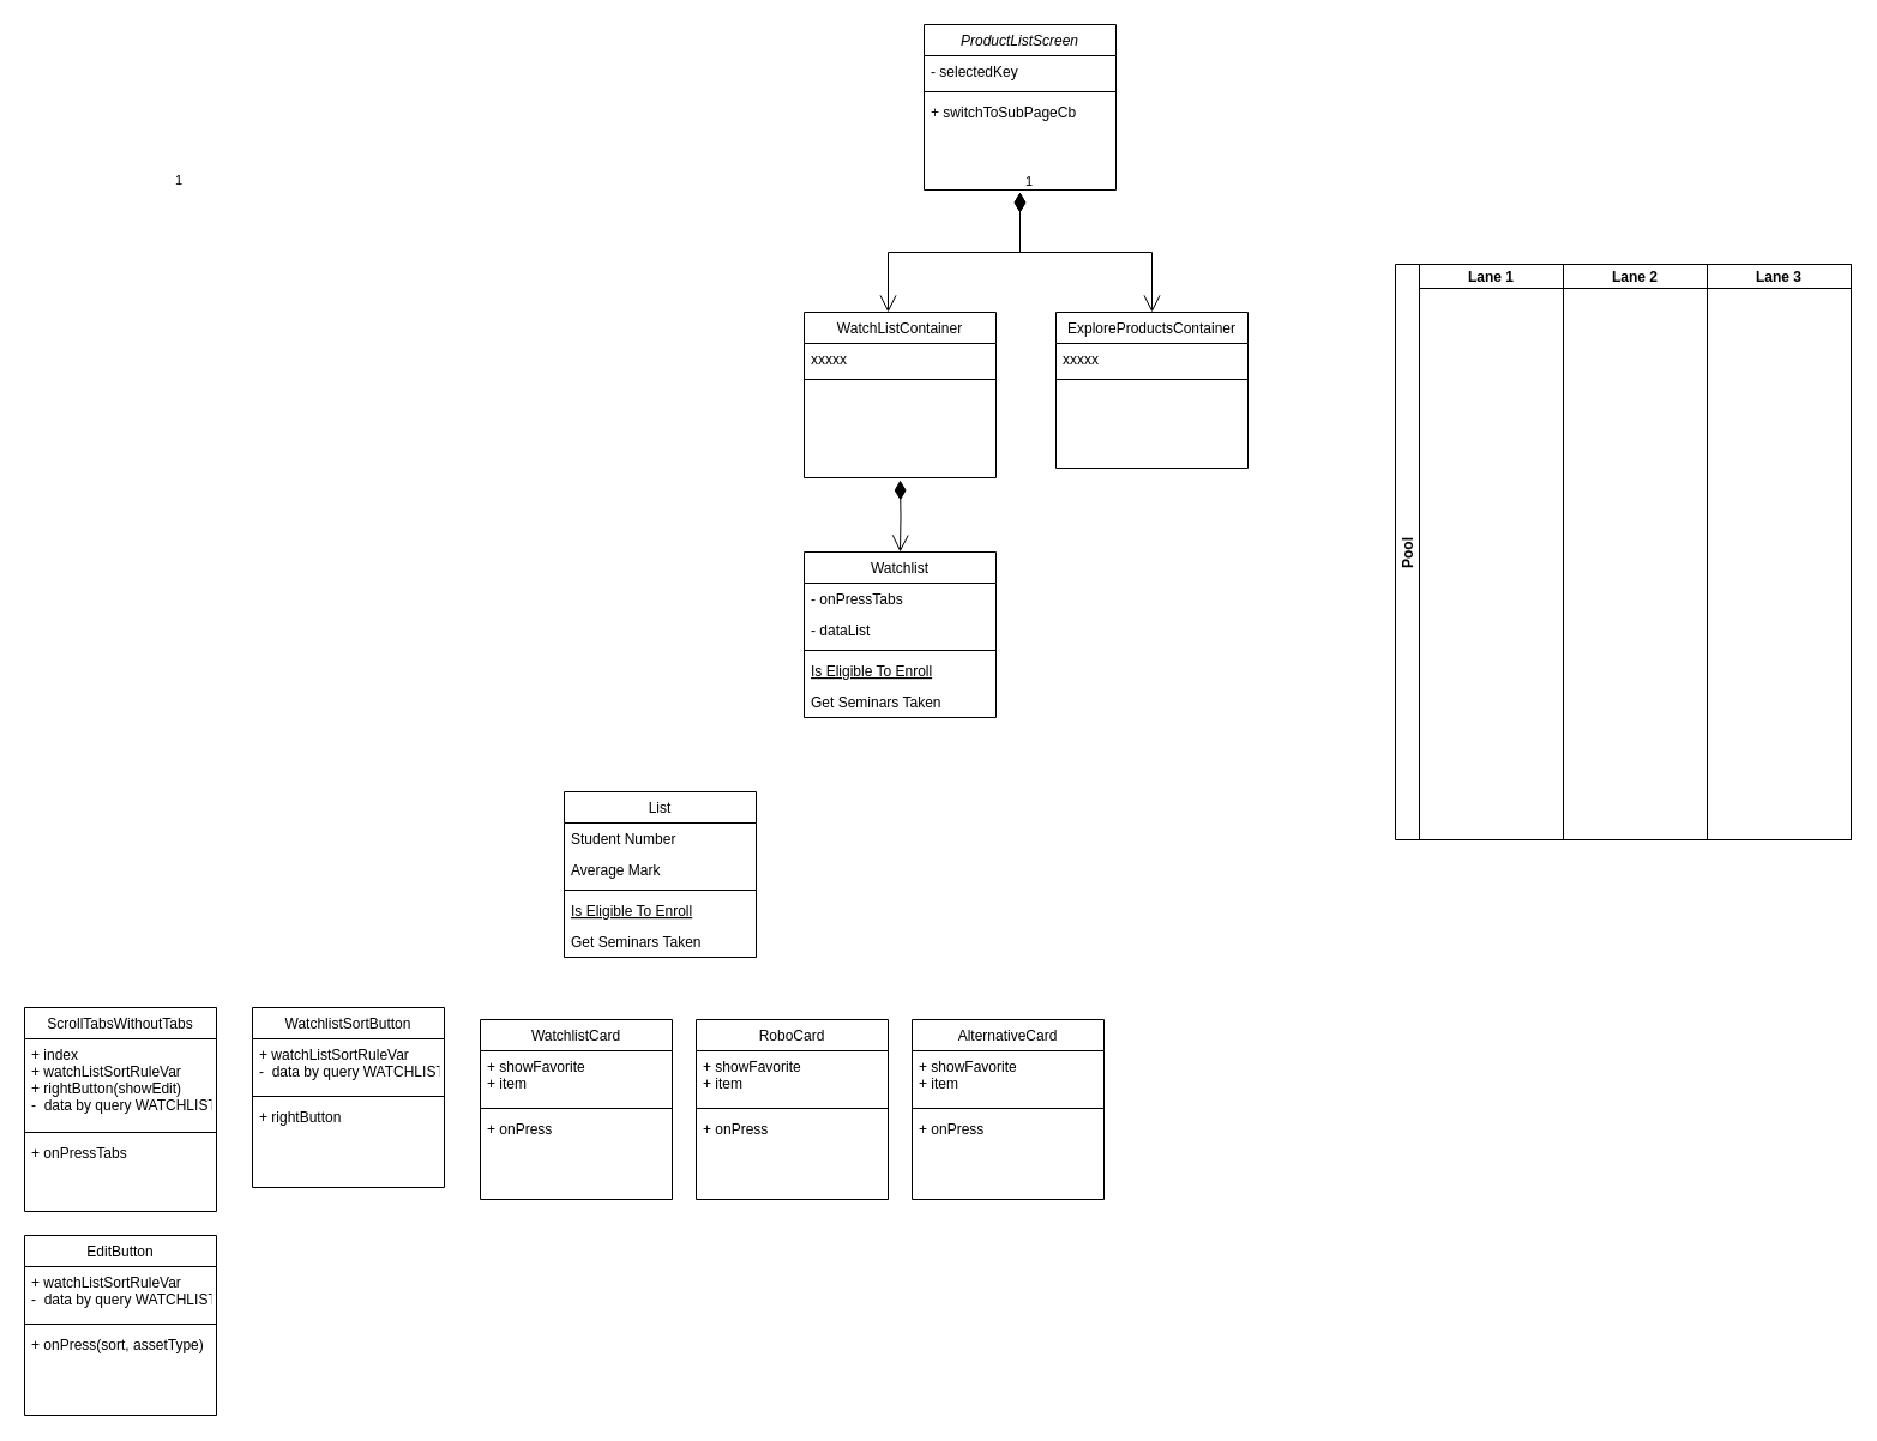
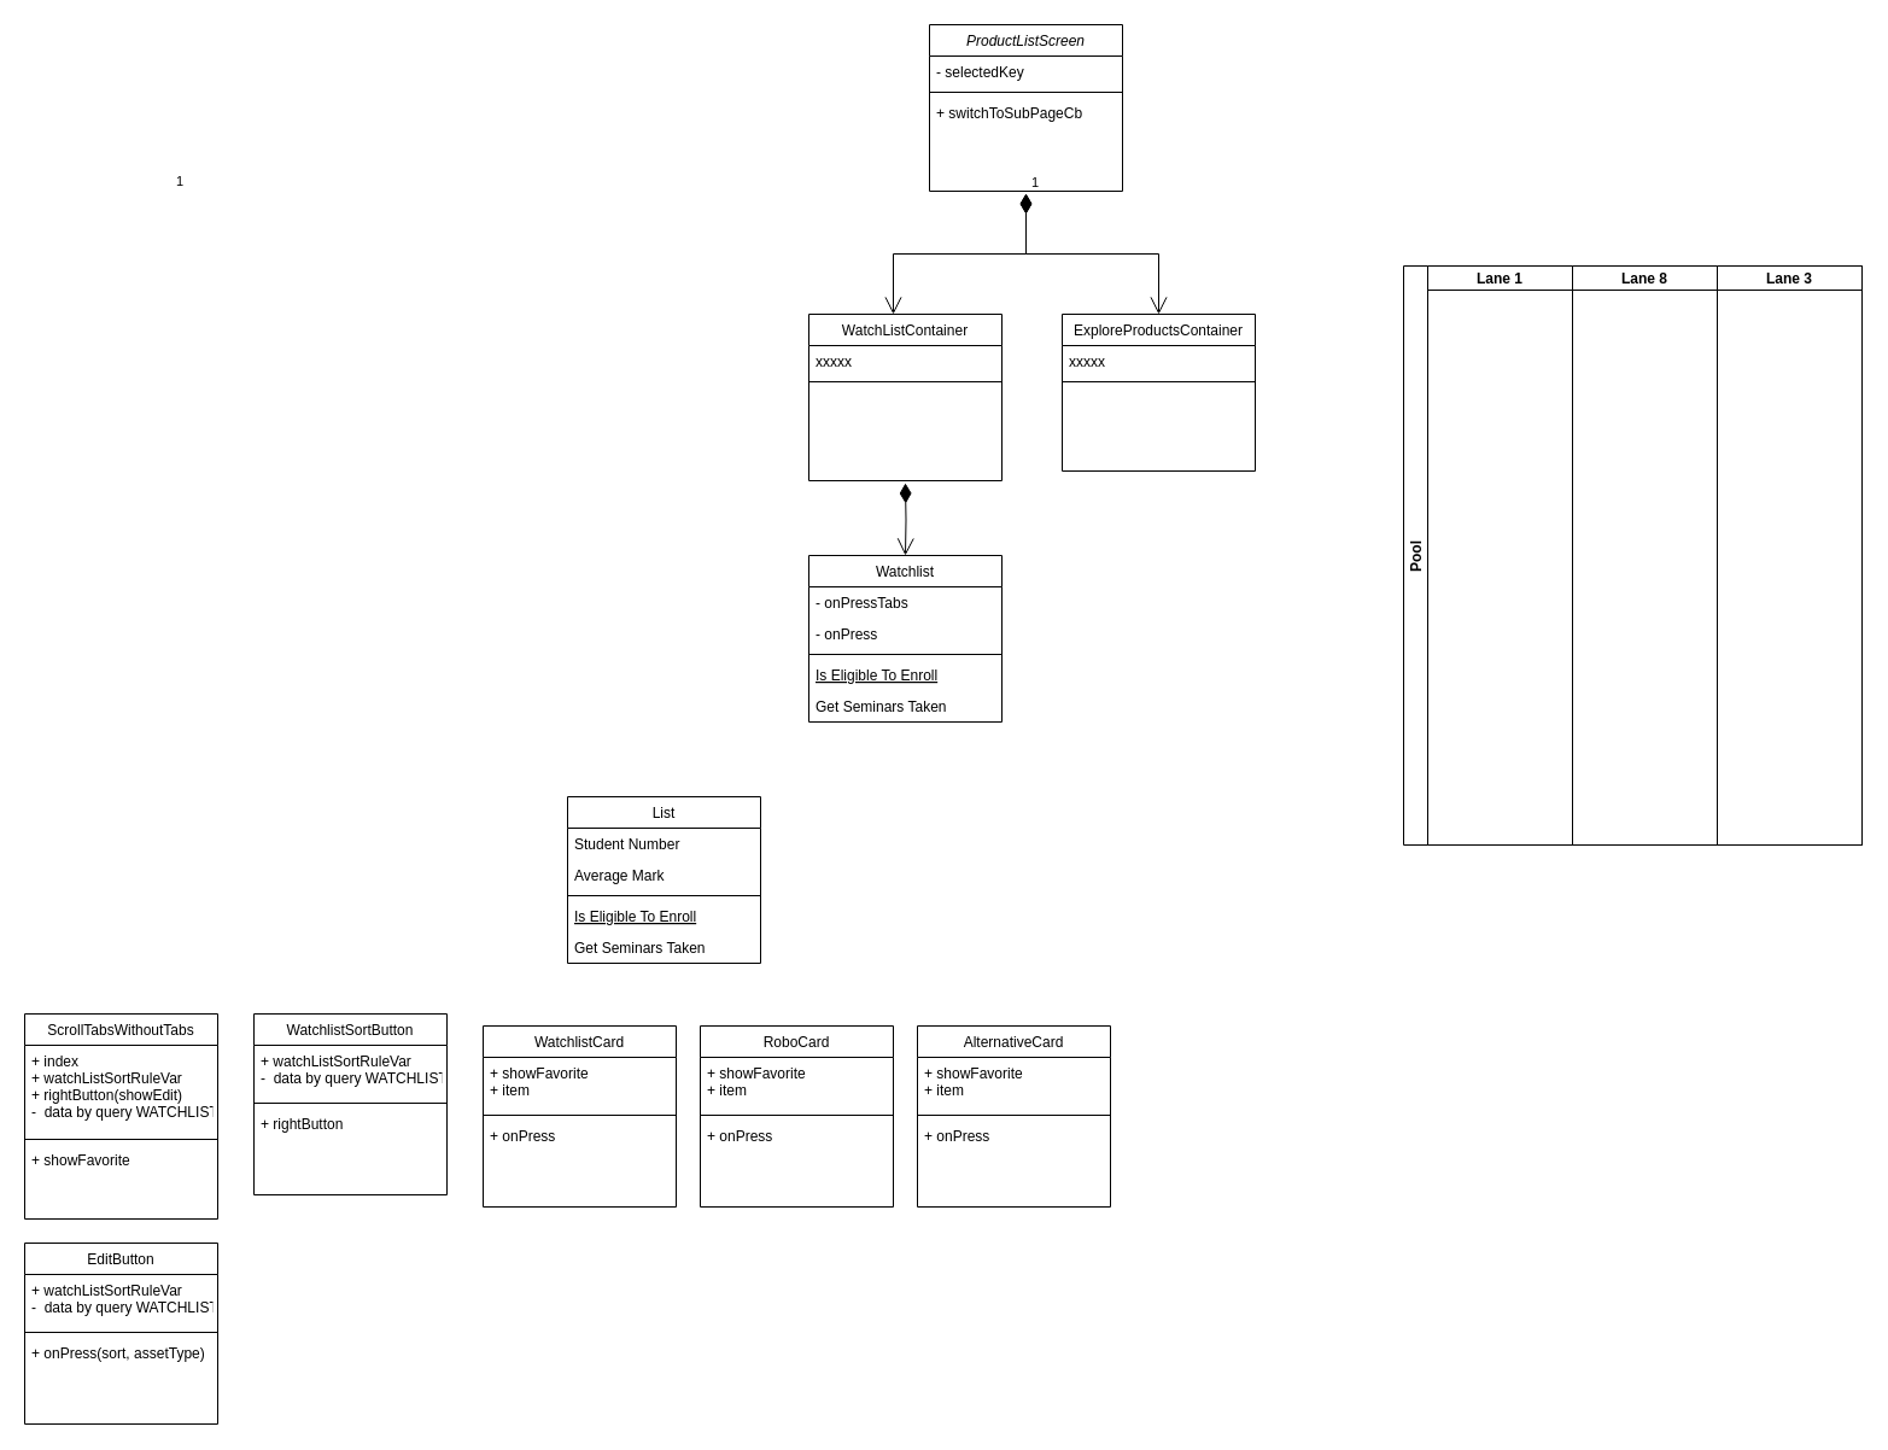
  <mxCell id="0" />
  <mxCell id="1" parent="0" />
  <mxCell id="2" value="Pool" style="swimlane;childLayout=stackLayout;resizeParent=1;resizeParentMax=0;startSize=20;horizontal=0;horizontalStack=1;" vertex="1" parent="1"><mxGeometry x="1163" y="220" width="380" height="480" as="geometry" /></mxCell>
  <mxCell id="3" value="Lane 1" style="swimlane;startSize=20;" vertex="1" parent="2"><mxGeometry x="20" width="120" height="480" as="geometry" /></mxCell>
- <mxCell id="4" value="Lane 2" style="swimlane;startSize=20;" vertex="1" parent="2"><mxGeometry x="140" width="120" height="480" as="geometry" /></mxCell>
+ <mxCell id="4" value="Lane 8" style="swimlane;startSize=20;" vertex="1" parent="2"><mxGeometry x="140" width="120" height="480" as="geometry" /></mxCell>
  <mxCell id="5" value="Lane 3" style="swimlane;startSize=20;" vertex="1" parent="2"><mxGeometry x="260" width="120" height="480" as="geometry" /></mxCell>
  <mxCell id="6" value="ProductListScreen" style="swimlane;fontStyle=2;align=center;verticalAlign=top;childLayout=stackLayout;horizontal=1;startSize=26;horizontalStack=0;resizeParent=1;resizeLast=0;collapsible=1;marginBottom=0;rounded=0;shadow=0;strokeWidth=1;" vertex="1" parent="1"><mxGeometry x="770" y="20" width="160" height="138" as="geometry"><mxRectangle x="230" y="140" width="160" height="26" as="alternateBounds" /></mxGeometry></mxCell>
  <mxCell id="7" value="- selectedKey" style="text;align=left;verticalAlign=top;spacingLeft=4;spacingRight=4;overflow=hidden;rotatable=0;points=[[0,0.5],[1,0.5]];portConstraint=eastwest;" vertex="1" parent="6"><mxGeometry y="26" width="160" height="26" as="geometry" /></mxCell>
  <mxCell id="8" value="" style="line;html=1;strokeWidth=1;align=left;verticalAlign=middle;spacingTop=-1;spacingLeft=3;spacingRight=3;rotatable=0;labelPosition=right;points=[];portConstraint=eastwest;" vertex="1" parent="6"><mxGeometry y="52" width="160" height="8" as="geometry" /></mxCell>
  <mxCell id="9" value="+ switchToSubPageCb" style="text;align=left;verticalAlign=top;spacingLeft=4;spacingRight=4;overflow=hidden;rotatable=0;points=[[0,0.5],[1,0.5]];portConstraint=eastwest;" vertex="1" parent="6"><mxGeometry y="60" width="160" height="26" as="geometry" /></mxCell>
  <mxCell id="10" value="WatchListContainer" style="swimlane;fontStyle=0;align=center;verticalAlign=top;childLayout=stackLayout;horizontal=1;startSize=26;horizontalStack=0;resizeParent=1;resizeLast=0;collapsible=1;marginBottom=0;rounded=0;shadow=0;strokeWidth=1;" vertex="1" parent="1"><mxGeometry x="670" y="260" width="160" height="138" as="geometry"><mxRectangle x="130" y="380" width="160" height="26" as="alternateBounds" /></mxGeometry></mxCell>
  <mxCell id="11" value="xxxxx" style="text;align=left;verticalAlign=top;spacingLeft=4;spacingRight=4;overflow=hidden;rotatable=0;points=[[0,0.5],[1,0.5]];portConstraint=eastwest;" vertex="1" parent="10"><mxGeometry y="26" width="160" height="26" as="geometry" /></mxCell>
  <mxCell id="12" value="" style="line;html=1;strokeWidth=1;align=left;verticalAlign=middle;spacingTop=-1;spacingLeft=3;spacingRight=3;rotatable=0;labelPosition=right;points=[];portConstraint=eastwest;" vertex="1" parent="10"><mxGeometry y="52" width="160" height="8" as="geometry" /></mxCell>
  <mxCell id="13" value="ExploreProductsContainer" style="swimlane;fontStyle=0;align=center;verticalAlign=top;childLayout=stackLayout;horizontal=1;startSize=26;horizontalStack=0;resizeParent=1;resizeLast=0;collapsible=1;marginBottom=0;rounded=0;shadow=0;strokeWidth=1;" vertex="1" parent="1"><mxGeometry x="880" y="260" width="160" height="130" as="geometry"><mxRectangle x="340" y="380" width="170" height="26" as="alternateBounds" /></mxGeometry></mxCell>
  <mxCell id="14" value="xxxxx" style="text;align=left;verticalAlign=top;spacingLeft=4;spacingRight=4;overflow=hidden;rotatable=0;points=[[0,0.5],[1,0.5]];portConstraint=eastwest;" vertex="1" parent="13"><mxGeometry y="26" width="160" height="26" as="geometry" /></mxCell>
  <mxCell id="15" value="" style="line;html=1;strokeWidth=1;align=left;verticalAlign=middle;spacingTop=-1;spacingLeft=3;spacingRight=3;rotatable=0;labelPosition=right;points=[];portConstraint=eastwest;" vertex="1" parent="13"><mxGeometry y="52" width="160" height="8" as="geometry" /></mxCell>
  <mxCell id="16" value="1" style="endArrow=open;html=1;endSize=12;startArrow=diamondThin;startSize=14;startFill=1;edgeStyle=orthogonalEdgeStyle;align=left;verticalAlign=bottom;rounded=0;entryX=0.5;entryY=0;entryDx=0;entryDy=0;" edge="1" parent="1" target="13"><mxGeometry x="-1" y="3" relative="1" as="geometry"><mxPoint x="850" y="160" as="sourcePoint" /><mxPoint x="1210" y="340" as="targetPoint" /><Array as="points"><mxPoint x="850" y="210" /><mxPoint x="960" y="210" /></Array></mxGeometry></mxCell>
  <mxCell id="17" value="1" style="endArrow=open;html=1;endSize=12;startArrow=diamondThin;startSize=14;startFill=1;edgeStyle=orthogonalEdgeStyle;align=left;verticalAlign=bottom;rounded=0;entryX=0.5;entryY=0;entryDx=0;entryDy=0;" edge="1" parent="1"><mxGeometry x="-1" y="3" relative="1" as="geometry"><mxPoint x="850" y="160" as="sourcePoint" /><mxPoint x="740" y="260" as="targetPoint" /><Array as="points"><mxPoint x="850" y="210" /><mxPoint x="740" y="210" /></Array></mxGeometry></mxCell>
  <mxCell id="18" value="Watchlist" style="swimlane;fontStyle=0;align=center;verticalAlign=top;childLayout=stackLayout;horizontal=1;startSize=26;horizontalStack=0;resizeParent=1;resizeLast=0;collapsible=1;marginBottom=0;rounded=0;shadow=0;strokeWidth=1;" vertex="1" parent="1"><mxGeometry x="670" y="460" width="160" height="138" as="geometry"><mxRectangle x="130" y="380" width="160" height="26" as="alternateBounds" /></mxGeometry></mxCell>
  <mxCell id="19" value="- onPressTabs" style="text;align=left;verticalAlign=top;spacingLeft=4;spacingRight=4;overflow=hidden;rotatable=0;points=[[0,0.5],[1,0.5]];portConstraint=eastwest;" vertex="1" parent="18"><mxGeometry y="26" width="160" height="26" as="geometry" /></mxCell>
- <mxCell id="20" value="- dataList" style="text;align=left;verticalAlign=top;spacingLeft=4;spacingRight=4;overflow=hidden;rotatable=0;points=[[0,0.5],[1,0.5]];portConstraint=eastwest;rounded=0;shadow=0;html=0;" vertex="1" parent="18"><mxGeometry y="52" width="160" height="26" as="geometry" /></mxCell>
+ <mxCell id="20" value="- onPress" style="text;align=left;verticalAlign=top;spacingLeft=4;spacingRight=4;overflow=hidden;rotatable=0;points=[[0,0.5],[1,0.5]];portConstraint=eastwest;rounded=0;shadow=0;html=0;" vertex="1" parent="18"><mxGeometry y="52" width="160" height="26" as="geometry" /></mxCell>
  <mxCell id="21" value="" style="line;html=1;strokeWidth=1;align=left;verticalAlign=middle;spacingTop=-1;spacingLeft=3;spacingRight=3;rotatable=0;labelPosition=right;points=[];portConstraint=eastwest;" vertex="1" parent="18"><mxGeometry y="78" width="160" height="8" as="geometry" /></mxCell>
  <mxCell id="22" value="Is Eligible To Enroll" style="text;align=left;verticalAlign=top;spacingLeft=4;spacingRight=4;overflow=hidden;rotatable=0;points=[[0,0.5],[1,0.5]];portConstraint=eastwest;fontStyle=4" vertex="1" parent="18"><mxGeometry y="86" width="160" height="26" as="geometry" /></mxCell>
  <mxCell id="23" value="Get Seminars Taken" style="text;align=left;verticalAlign=top;spacingLeft=4;spacingRight=4;overflow=hidden;rotatable=0;points=[[0,0.5],[1,0.5]];portConstraint=eastwest;" vertex="1" parent="18"><mxGeometry y="112" width="160" height="26" as="geometry" /></mxCell>
  <mxCell id="24" value="1" style="endArrow=open;html=1;endSize=12;startArrow=diamondThin;startSize=14;startFill=1;edgeStyle=orthogonalEdgeStyle;align=left;verticalAlign=bottom;rounded=0;" edge="1" parent="1" target="18"><mxGeometry x="-1" y="-306" relative="1" as="geometry"><mxPoint x="750" y="400" as="sourcePoint" /><mxPoint x="1210" y="340" as="targetPoint" /><mxPoint x="-300" y="-246" as="offset" /></mxGeometry></mxCell>
  <mxCell id="25" value="WatchlistSortButton" style="swimlane;fontStyle=0;align=center;verticalAlign=top;childLayout=stackLayout;horizontal=1;startSize=26;horizontalStack=0;resizeParent=1;resizeLast=0;collapsible=1;marginBottom=0;rounded=0;shadow=0;strokeWidth=1;" vertex="1" parent="1"><mxGeometry x="210" y="840" width="160" height="150" as="geometry"><mxRectangle x="340" y="380" width="170" height="26" as="alternateBounds" /></mxGeometry></mxCell>
  <mxCell id="26" value="+ watchListSortRuleVar&#10;-  data by query WATCHLIST_SORT_BY&#10;" style="text;align=left;verticalAlign=top;spacingLeft=4;spacingRight=4;overflow=hidden;rotatable=0;points=[[0,0.5],[1,0.5]];portConstraint=eastwest;" vertex="1" parent="25"><mxGeometry y="26" width="160" height="44" as="geometry" /></mxCell>
  <mxCell id="27" value="" style="line;html=1;strokeWidth=1;align=left;verticalAlign=middle;spacingTop=-1;spacingLeft=3;spacingRight=3;rotatable=0;labelPosition=right;points=[];portConstraint=eastwest;" vertex="1" parent="25"><mxGeometry y="70" width="160" height="8" as="geometry" /></mxCell>
  <mxCell id="28" value="+ rightButton&#10;" style="text;align=left;verticalAlign=top;spacingLeft=4;spacingRight=4;overflow=hidden;rotatable=0;points=[[0,0.5],[1,0.5]];portConstraint=eastwest;" vertex="1" parent="25"><mxGeometry y="78" width="160" height="26" as="geometry" /></mxCell>
  <mxCell id="29" value="EditButton" style="swimlane;fontStyle=0;align=center;verticalAlign=top;childLayout=stackLayout;horizontal=1;startSize=26;horizontalStack=0;resizeParent=1;resizeLast=0;collapsible=1;marginBottom=0;rounded=0;shadow=0;strokeWidth=1;" vertex="1" parent="1"><mxGeometry x="20" y="1030" width="160" height="150" as="geometry"><mxRectangle x="340" y="380" width="170" height="26" as="alternateBounds" /></mxGeometry></mxCell>
  <mxCell id="30" value="+ watchListSortRuleVar&#10;-  data by query WATCHLIST_SORT_BY&#10;" style="text;align=left;verticalAlign=top;spacingLeft=4;spacingRight=4;overflow=hidden;rotatable=0;points=[[0,0.5],[1,0.5]];portConstraint=eastwest;" vertex="1" parent="29"><mxGeometry y="26" width="160" height="44" as="geometry" /></mxCell>
  <mxCell id="31" value="" style="line;html=1;strokeWidth=1;align=left;verticalAlign=middle;spacingTop=-1;spacingLeft=3;spacingRight=3;rotatable=0;labelPosition=right;points=[];portConstraint=eastwest;" vertex="1" parent="29"><mxGeometry y="70" width="160" height="8" as="geometry" /></mxCell>
  <mxCell id="32" value="+ onPress(sort, assetType)&#10;" style="text;align=left;verticalAlign=top;spacingLeft=4;spacingRight=4;overflow=hidden;rotatable=0;points=[[0,0.5],[1,0.5]];portConstraint=eastwest;" vertex="1" parent="29"><mxGeometry y="78" width="160" height="26" as="geometry" /></mxCell>
  <mxCell id="33" value="List&#10;" style="swimlane;fontStyle=0;align=center;verticalAlign=top;childLayout=stackLayout;horizontal=1;startSize=26;horizontalStack=0;resizeParent=1;resizeLast=0;collapsible=1;marginBottom=0;rounded=0;shadow=0;strokeWidth=1;" vertex="1" parent="1"><mxGeometry x="470" y="660" width="160" height="138" as="geometry"><mxRectangle x="130" y="380" width="160" height="26" as="alternateBounds" /></mxGeometry></mxCell>
  <mxCell id="34" value="Student Number" style="text;align=left;verticalAlign=top;spacingLeft=4;spacingRight=4;overflow=hidden;rotatable=0;points=[[0,0.5],[1,0.5]];portConstraint=eastwest;" vertex="1" parent="33"><mxGeometry y="26" width="160" height="26" as="geometry" /></mxCell>
  <mxCell id="35" value="Average Mark" style="text;align=left;verticalAlign=top;spacingLeft=4;spacingRight=4;overflow=hidden;rotatable=0;points=[[0,0.5],[1,0.5]];portConstraint=eastwest;rounded=0;shadow=0;html=0;" vertex="1" parent="33"><mxGeometry y="52" width="160" height="26" as="geometry" /></mxCell>
  <mxCell id="36" value="" style="line;html=1;strokeWidth=1;align=left;verticalAlign=middle;spacingTop=-1;spacingLeft=3;spacingRight=3;rotatable=0;labelPosition=right;points=[];portConstraint=eastwest;" vertex="1" parent="33"><mxGeometry y="78" width="160" height="8" as="geometry" /></mxCell>
  <mxCell id="37" value="Is Eligible To Enroll" style="text;align=left;verticalAlign=top;spacingLeft=4;spacingRight=4;overflow=hidden;rotatable=0;points=[[0,0.5],[1,0.5]];portConstraint=eastwest;fontStyle=4" vertex="1" parent="33"><mxGeometry y="86" width="160" height="26" as="geometry" /></mxCell>
  <mxCell id="38" value="Get Seminars Taken" style="text;align=left;verticalAlign=top;spacingLeft=4;spacingRight=4;overflow=hidden;rotatable=0;points=[[0,0.5],[1,0.5]];portConstraint=eastwest;" vertex="1" parent="33"><mxGeometry y="112" width="160" height="26" as="geometry" /></mxCell>
  <mxCell id="39" value="ScrollTabsWithoutTabs" style="swimlane;fontStyle=0;align=center;verticalAlign=top;childLayout=stackLayout;horizontal=1;startSize=26;horizontalStack=0;resizeParent=1;resizeLast=0;collapsible=1;marginBottom=0;rounded=0;shadow=0;strokeWidth=1;" vertex="1" parent="1"><mxGeometry x="20" y="840" width="160" height="170" as="geometry"><mxRectangle x="340" y="380" width="170" height="26" as="alternateBounds" /></mxGeometry></mxCell>
  <mxCell id="40" value="+ index&#10;+ watchListSortRuleVar&#10;+ rightButton(showEdit)&#10;-  data by query WATCHLIST_SORT_BY&#10;" style="text;align=left;verticalAlign=top;spacingLeft=4;spacingRight=4;overflow=hidden;rotatable=0;points=[[0,0.5],[1,0.5]];portConstraint=eastwest;" vertex="1" parent="39"><mxGeometry y="26" width="160" height="74" as="geometry" /></mxCell>
  <mxCell id="41" value="" style="line;html=1;strokeWidth=1;align=left;verticalAlign=middle;spacingTop=-1;spacingLeft=3;spacingRight=3;rotatable=0;labelPosition=right;points=[];portConstraint=eastwest;" vertex="1" parent="39"><mxGeometry y="100" width="160" height="8" as="geometry" /></mxCell>
- <mxCell id="42" value="+ onPressTabs&#10;" style="text;align=left;verticalAlign=top;spacingLeft=4;spacingRight=4;overflow=hidden;rotatable=0;points=[[0,0.5],[1,0.5]];portConstraint=eastwest;" vertex="1" parent="39"><mxGeometry y="108" width="160" height="62" as="geometry" /></mxCell>
+ <mxCell id="42" value="+ showFavorite&#10;" style="text;align=left;verticalAlign=top;spacingLeft=4;spacingRight=4;overflow=hidden;rotatable=0;points=[[0,0.5],[1,0.5]];portConstraint=eastwest;" vertex="1" parent="39"><mxGeometry y="108" width="160" height="62" as="geometry" /></mxCell>
  <mxCell id="43" value="WatchlistCard" style="swimlane;fontStyle=0;align=center;verticalAlign=top;childLayout=stackLayout;horizontal=1;startSize=26;horizontalStack=0;resizeParent=1;resizeLast=0;collapsible=1;marginBottom=0;rounded=0;shadow=0;strokeWidth=1;" vertex="1" parent="1"><mxGeometry x="400" y="850" width="160" height="150" as="geometry"><mxRectangle x="340" y="380" width="170" height="26" as="alternateBounds" /></mxGeometry></mxCell>
  <mxCell id="44" value="+ showFavorite&#10;+ item&#10;" style="text;align=left;verticalAlign=top;spacingLeft=4;spacingRight=4;overflow=hidden;rotatable=0;points=[[0,0.5],[1,0.5]];portConstraint=eastwest;" vertex="1" parent="43"><mxGeometry y="26" width="160" height="44" as="geometry" /></mxCell>
  <mxCell id="45" value="" style="line;html=1;strokeWidth=1;align=left;verticalAlign=middle;spacingTop=-1;spacingLeft=3;spacingRight=3;rotatable=0;labelPosition=right;points=[];portConstraint=eastwest;" vertex="1" parent="43"><mxGeometry y="70" width="160" height="8" as="geometry" /></mxCell>
  <mxCell id="46" value="+ onPress&#10;" style="text;align=left;verticalAlign=top;spacingLeft=4;spacingRight=4;overflow=hidden;rotatable=0;points=[[0,0.5],[1,0.5]];portConstraint=eastwest;" vertex="1" parent="43"><mxGeometry y="78" width="160" height="26" as="geometry" /></mxCell>
  <mxCell id="47" value="RoboCard" style="swimlane;fontStyle=0;align=center;verticalAlign=top;childLayout=stackLayout;horizontal=1;startSize=26;horizontalStack=0;resizeParent=1;resizeLast=0;collapsible=1;marginBottom=0;rounded=0;shadow=0;strokeWidth=1;" vertex="1" parent="1"><mxGeometry x="580" y="850" width="160" height="150" as="geometry"><mxRectangle x="340" y="380" width="170" height="26" as="alternateBounds" /></mxGeometry></mxCell>
  <mxCell id="48" value="+ showFavorite&#10;+ item&#10;" style="text;align=left;verticalAlign=top;spacingLeft=4;spacingRight=4;overflow=hidden;rotatable=0;points=[[0,0.5],[1,0.5]];portConstraint=eastwest;" vertex="1" parent="47"><mxGeometry y="26" width="160" height="44" as="geometry" /></mxCell>
  <mxCell id="49" value="" style="line;html=1;strokeWidth=1;align=left;verticalAlign=middle;spacingTop=-1;spacingLeft=3;spacingRight=3;rotatable=0;labelPosition=right;points=[];portConstraint=eastwest;" vertex="1" parent="47"><mxGeometry y="70" width="160" height="8" as="geometry" /></mxCell>
  <mxCell id="50" value="+ onPress&#10;" style="text;align=left;verticalAlign=top;spacingLeft=4;spacingRight=4;overflow=hidden;rotatable=0;points=[[0,0.5],[1,0.5]];portConstraint=eastwest;" vertex="1" parent="47"><mxGeometry y="78" width="160" height="26" as="geometry" /></mxCell>
  <mxCell id="51" value="AlternativeCard" style="swimlane;fontStyle=0;align=center;verticalAlign=top;childLayout=stackLayout;horizontal=1;startSize=26;horizontalStack=0;resizeParent=1;resizeLast=0;collapsible=1;marginBottom=0;rounded=0;shadow=0;strokeWidth=1;" vertex="1" parent="1"><mxGeometry x="760" y="850" width="160" height="150" as="geometry"><mxRectangle x="340" y="380" width="170" height="26" as="alternateBounds" /></mxGeometry></mxCell>
  <mxCell id="52" value="+ showFavorite&#10;+ item&#10;" style="text;align=left;verticalAlign=top;spacingLeft=4;spacingRight=4;overflow=hidden;rotatable=0;points=[[0,0.5],[1,0.5]];portConstraint=eastwest;" vertex="1" parent="51"><mxGeometry y="26" width="160" height="44" as="geometry" /></mxCell>
  <mxCell id="53" value="" style="line;html=1;strokeWidth=1;align=left;verticalAlign=middle;spacingTop=-1;spacingLeft=3;spacingRight=3;rotatable=0;labelPosition=right;points=[];portConstraint=eastwest;" vertex="1" parent="51"><mxGeometry y="70" width="160" height="8" as="geometry" /></mxCell>
  <mxCell id="54" value="+ onPress&#10;" style="text;align=left;verticalAlign=top;spacingLeft=4;spacingRight=4;overflow=hidden;rotatable=0;points=[[0,0.5],[1,0.5]];portConstraint=eastwest;" vertex="1" parent="51"><mxGeometry y="78" width="160" height="26" as="geometry" /></mxCell>
